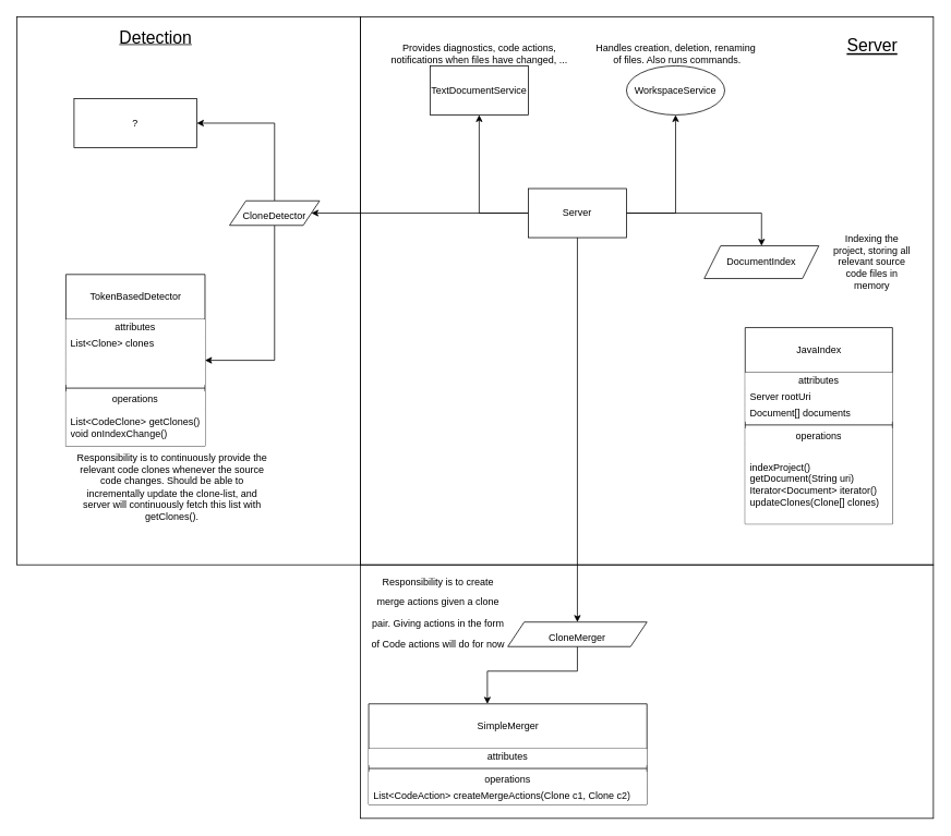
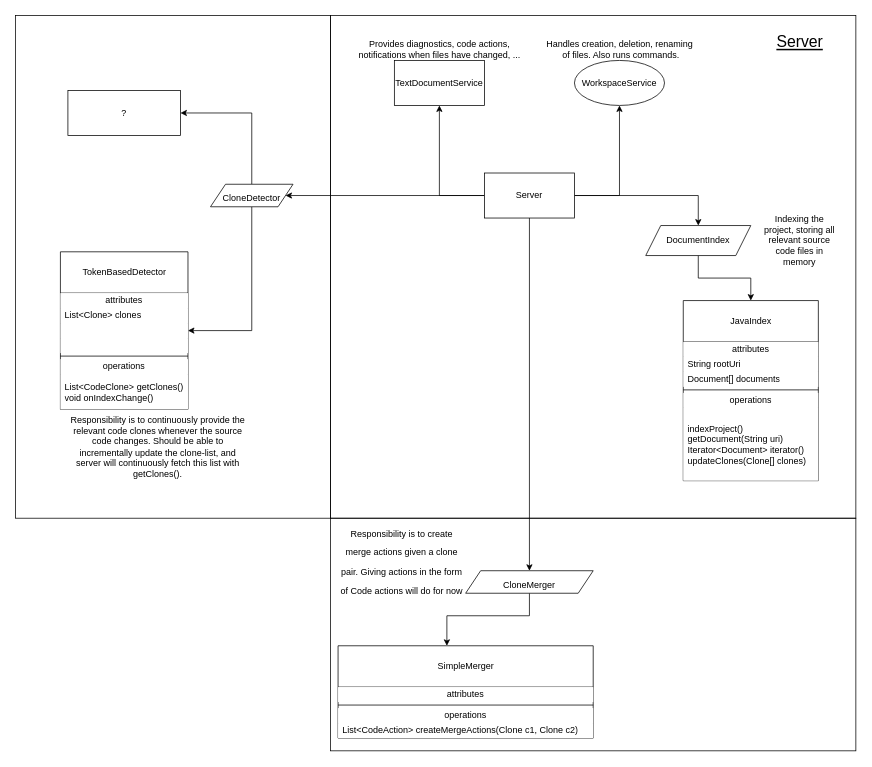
  <mxCell id="0" />
  <mxCell id="1" parent="0" />
  <mxCell id="2" value="" style="rounded=0;whiteSpace=wrap;html=1;fontSize=21;fillColor=none;" vertex="1" parent="1"><mxGeometry x="440" y="690" width="700" height="310" as="geometry" /></mxCell>
  <mxCell id="3" value="" style="rounded=0;whiteSpace=wrap;html=1;fillColor=none;" vertex="1" parent="1"><mxGeometry x="440" y="20" width="700" height="670" as="geometry" /></mxCell>
  <mxCell id="4" value="" style="rounded=0;whiteSpace=wrap;html=1;fontSize=21;fillColor=none;" vertex="1" parent="1"><mxGeometry x="20" y="20" width="420" height="670" as="geometry" /></mxCell>
  <mxCell id="5" style="edgeStyle=orthogonalEdgeStyle;rounded=0;orthogonalLoop=1;jettySize=auto;html=1;exitX=0;exitY=0.5;exitDx=0;exitDy=0;" edge="1" parent="1" source="10" target="11"><mxGeometry relative="1" as="geometry" /></mxCell>
  <mxCell id="6" style="edgeStyle=orthogonalEdgeStyle;rounded=0;orthogonalLoop=1;jettySize=auto;html=1;exitX=1;exitY=0.5;exitDx=0;exitDy=0;" edge="1" parent="1" source="10" target="12"><mxGeometry relative="1" as="geometry" /></mxCell>
  <mxCell id="7" style="edgeStyle=orthogonalEdgeStyle;rounded=0;orthogonalLoop=1;jettySize=auto;html=1;exitX=1;exitY=0.5;exitDx=0;exitDy=0;" edge="1" parent="1" source="10" target="16"><mxGeometry relative="1" as="geometry" /></mxCell>
  <mxCell id="8" style="edgeStyle=orthogonalEdgeStyle;rounded=0;orthogonalLoop=1;jettySize=auto;html=1;exitX=0;exitY=0.5;exitDx=0;exitDy=0;entryX=1;entryY=0.5;entryDx=0;entryDy=0;fontSize=12;" edge="1" parent="1" source="10" target="28"><mxGeometry relative="1" as="geometry" /></mxCell>
  <mxCell id="9" style="edgeStyle=orthogonalEdgeStyle;rounded=0;orthogonalLoop=1;jettySize=auto;html=1;exitX=0.5;exitY=1;exitDx=0;exitDy=0;entryX=0.5;entryY=0;entryDx=0;entryDy=0;fontSize=21;" edge="1" parent="1" source="10" target="41"><mxGeometry relative="1" as="geometry" /></mxCell>
  <mxCell id="10" value="Server" style="rounded=0;whiteSpace=wrap;html=1;" vertex="1" parent="1"><mxGeometry x="645" y="230" width="120" height="60" as="geometry" /></mxCell>
  <mxCell id="11" value="TextDocumentService" style="rounded=0;whiteSpace=wrap;html=1;" vertex="1" parent="1"><mxGeometry x="525" y="80" width="120" height="60" as="geometry" /></mxCell>
  <mxCell id="12" value="&lt;div&gt;WorkspaceService&lt;/div&gt;" style="ellipse;whiteSpace=wrap;html=1;" vertex="1" parent="1"><mxGeometry x="765" y="80" width="120" height="60" as="geometry" /></mxCell>
  <mxCell id="13" value="&lt;div&gt;Handles creation, deletion, renaming&lt;/div&gt;&lt;div&gt;&amp;nbsp;of files. Also runs commands.&lt;/div&gt;" style="text;html=1;align=center;verticalAlign=middle;resizable=0;points=[];autosize=1;strokeColor=none;fillColor=none;" vertex="1" parent="1"><mxGeometry x="720" y="50" width="210" height="30" as="geometry" /></mxCell>
  <mxCell id="14" value="&lt;div&gt;Provides diagnostics, code actions, &lt;br&gt;&lt;/div&gt;&lt;div&gt;notifications when files have changed, ...&lt;/div&gt;" style="text;html=1;align=center;verticalAlign=middle;resizable=0;points=[];autosize=1;strokeColor=none;fillColor=none;" vertex="1" parent="1"><mxGeometry x="470" y="50" width="230" height="30" as="geometry" /></mxCell>
+ <mxCell id="15" style="edgeStyle=orthogonalEdgeStyle;rounded=0;orthogonalLoop=1;jettySize=auto;html=1;exitX=0.5;exitY=1;exitDx=0;exitDy=0;entryX=0.5;entryY=0;entryDx=0;entryDy=0;" edge="1" parent="1" source="16" target="18"><mxGeometry relative="1" as="geometry" /></mxCell>
  <mxCell id="16" value="DocumentIndex" style="shape=parallelogram;perimeter=parallelogramPerimeter;whiteSpace=wrap;html=1;fixedSize=1;" vertex="1" parent="1"><mxGeometry x="860" y="300" width="140" height="40" as="geometry" /></mxCell>
  <mxCell id="17" value="Indexing the project, storing all relevant source code files in memory" style="text;html=1;strokeColor=none;fillColor=none;align=center;verticalAlign=middle;whiteSpace=wrap;rounded=0;" vertex="1" parent="1"><mxGeometry x="1010" y="305" width="110" height="30" as="geometry" /></mxCell>
  <mxCell id="18" value="&lt;br&gt;JavaIndex" style="swimlane;fontStyle=0;align=center;verticalAlign=top;childLayout=stackLayout;horizontal=1;startSize=55;horizontalStack=0;resizeParent=1;resizeParentMax=0;resizeLast=0;collapsible=0;marginBottom=0;html=1;fillColor=default;" vertex="1" parent="1"><mxGeometry x="910" y="400" width="180" height="240" as="geometry" /></mxCell>
  <mxCell id="19" value="attributes" style="text;html=1;strokeColor=none;fillColor=default;align=center;verticalAlign=middle;spacingLeft=4;spacingRight=4;overflow=hidden;rotatable=0;points=[[0,0.5],[1,0.5]];portConstraint=eastwest;" vertex="1" parent="18"><mxGeometry y="55" width="180" height="20" as="geometry" /></mxCell>
- <mxCell id="20" value="Server rootUri" style="text;html=1;strokeColor=none;fillColor=default;align=left;verticalAlign=middle;spacingLeft=4;spacingRight=4;overflow=hidden;rotatable=0;points=[[0,0.5],[1,0.5]];portConstraint=eastwest;" vertex="1" parent="18"><mxGeometry y="75" width="180" height="20" as="geometry" /></mxCell>
+ <mxCell id="20" value="String rootUri" style="text;html=1;strokeColor=none;fillColor=default;align=left;verticalAlign=middle;spacingLeft=4;spacingRight=4;overflow=hidden;rotatable=0;points=[[0,0.5],[1,0.5]];portConstraint=eastwest;" vertex="1" parent="18"><mxGeometry y="75" width="180" height="20" as="geometry" /></mxCell>
  <mxCell id="21" value="Document[] documents" style="text;html=1;strokeColor=none;fillColor=default;align=left;verticalAlign=middle;spacingLeft=4;spacingRight=4;overflow=hidden;rotatable=0;points=[[0,0.5],[1,0.5]];portConstraint=eastwest;" vertex="1" parent="18"><mxGeometry y="95" width="180" height="20" as="geometry" /></mxCell>
  <mxCell id="22" value="" style="line;strokeWidth=1;fillColor=default;align=left;verticalAlign=middle;spacingTop=-1;spacingLeft=3;spacingRight=3;rotatable=0;labelPosition=right;points=[];portConstraint=eastwest;" vertex="1" parent="18"><mxGeometry y="115" width="180" height="8" as="geometry" /></mxCell>
  <mxCell id="23" value="operations" style="text;html=1;strokeColor=none;fillColor=default;align=center;verticalAlign=middle;spacingLeft=4;spacingRight=4;overflow=hidden;rotatable=0;points=[[0,0.5],[1,0.5]];portConstraint=eastwest;" vertex="1" parent="18"><mxGeometry y="123" width="180" height="20" as="geometry" /></mxCell>
  <mxCell id="24" value="&lt;div&gt;indexProject()&lt;/div&gt;&lt;div&gt;getDocument(String uri)&lt;br&gt;&lt;/div&gt;&lt;div&gt;Iterator&amp;lt;Document&amp;gt; iterator()&lt;/div&gt;&lt;div&gt;updateClones(Clone[] clones)&lt;br&gt;&lt;/div&gt;" style="text;html=1;strokeColor=none;fillColor=default;align=left;verticalAlign=middle;spacingLeft=4;spacingRight=4;overflow=hidden;rotatable=0;points=[[0,0.5],[1,0.5]];portConstraint=eastwest;" vertex="1" parent="18"><mxGeometry y="143" width="180" height="97" as="geometry" /></mxCell>
  <mxCell id="25" value="Server" style="text;html=1;strokeColor=none;fillColor=none;align=center;verticalAlign=middle;whiteSpace=wrap;rounded=0;fontSize=21;fontStyle=4" vertex="1" parent="1"><mxGeometry x="1033.5" y="40" width="63" height="30" as="geometry" /></mxCell>
  <mxCell id="26" style="edgeStyle=orthogonalEdgeStyle;rounded=0;orthogonalLoop=1;jettySize=auto;html=1;exitX=0.5;exitY=1;exitDx=0;exitDy=0;entryX=1;entryY=0.5;entryDx=0;entryDy=0;fontSize=12;" edge="1" parent="1" source="28" target="32"><mxGeometry relative="1" as="geometry" /></mxCell>
  <mxCell id="27" style="edgeStyle=orthogonalEdgeStyle;rounded=0;orthogonalLoop=1;jettySize=auto;html=1;exitX=0.5;exitY=0;exitDx=0;exitDy=0;entryX=1;entryY=0.5;entryDx=0;entryDy=0;fontSize=12;" edge="1" parent="1" source="28" target="37"><mxGeometry relative="1" as="geometry" /></mxCell>
  <mxCell id="28" value="&lt;font style=&quot;font-size: 12px&quot;&gt;CloneDetector&lt;br&gt;&lt;/font&gt;" style="shape=parallelogram;perimeter=parallelogramPerimeter;whiteSpace=wrap;html=1;fixedSize=1;fontSize=21;fillColor=default;" vertex="1" parent="1"><mxGeometry x="280" y="245" width="110" height="30" as="geometry" /></mxCell>
  <mxCell id="29" value="&lt;div&gt;&lt;br&gt;&lt;/div&gt;&lt;div&gt;TokenBasedDetector&lt;/div&gt;" style="swimlane;fontStyle=0;align=center;verticalAlign=top;childLayout=stackLayout;horizontal=1;startSize=55;horizontalStack=0;resizeParent=1;resizeParentMax=0;resizeLast=0;collapsible=0;marginBottom=0;html=1;fontSize=12;fillColor=default;" vertex="1" parent="1"><mxGeometry x="80" y="335" width="170" height="210" as="geometry" /></mxCell>
  <mxCell id="30" value="attributes" style="text;html=1;strokeColor=none;fillColor=default;align=center;verticalAlign=middle;spacingLeft=4;spacingRight=4;overflow=hidden;rotatable=0;points=[[0,0.5],[1,0.5]];portConstraint=eastwest;fontSize=12;" vertex="1" parent="29"><mxGeometry y="55" width="170" height="20" as="geometry" /></mxCell>
  <mxCell id="31" value="List&amp;lt;Clone&amp;gt; clones" style="text;html=1;strokeColor=none;fillColor=default;align=left;verticalAlign=middle;spacingLeft=4;spacingRight=4;overflow=hidden;rotatable=0;points=[[0,0.5],[1,0.5]];portConstraint=eastwest;fontSize=12;" vertex="1" parent="29"><mxGeometry y="75" width="170" height="20" as="geometry" /></mxCell>
  <mxCell id="32" value="" style="text;html=1;strokeColor=none;fillColor=default;align=left;verticalAlign=middle;spacingLeft=4;spacingRight=4;overflow=hidden;rotatable=0;points=[[0,0.5],[1,0.5]];portConstraint=eastwest;fontColor=#808080;fontSize=12;" vertex="1" parent="29"><mxGeometry y="95" width="170" height="20" as="geometry" /></mxCell>
  <mxCell id="33" value="" style="text;html=1;strokeColor=none;fillColor=default;align=left;verticalAlign=middle;spacingLeft=4;spacingRight=4;overflow=hidden;rotatable=0;points=[[0,0.5],[1,0.5]];portConstraint=eastwest;fontSize=12;" vertex="1" parent="29"><mxGeometry y="115" width="170" height="20" as="geometry" /></mxCell>
  <mxCell id="34" value="" style="line;strokeWidth=1;fillColor=default;align=left;verticalAlign=middle;spacingTop=-1;spacingLeft=3;spacingRight=3;rotatable=0;labelPosition=right;points=[];portConstraint=eastwest;fontSize=12;" vertex="1" parent="29"><mxGeometry y="135" width="170" height="8" as="geometry" /></mxCell>
  <mxCell id="35" value="operations" style="text;html=1;strokeColor=none;fillColor=default;align=center;verticalAlign=middle;spacingLeft=4;spacingRight=4;overflow=hidden;rotatable=0;points=[[0,0.5],[1,0.5]];portConstraint=eastwest;fontSize=12;" vertex="1" parent="29"><mxGeometry y="143" width="170" height="20" as="geometry" /></mxCell>
  <mxCell id="36" value="&lt;div&gt;List&amp;lt;CodeClone&amp;gt; getClones()&lt;/div&gt;&lt;div&gt;void onIndexChange()&lt;br&gt;&lt;/div&gt;" style="text;html=1;strokeColor=none;fillColor=default;align=left;verticalAlign=middle;spacingLeft=4;spacingRight=4;overflow=hidden;rotatable=0;points=[[0,0.5],[1,0.5]];portConstraint=eastwest;fontSize=12;" vertex="1" parent="29"><mxGeometry y="163" width="170" height="47" as="geometry" /></mxCell>
  <mxCell id="37" value="?" style="rounded=0;whiteSpace=wrap;html=1;fontSize=12;fillColor=default;" vertex="1" parent="1"><mxGeometry x="90" y="120" width="150" height="60" as="geometry" /></mxCell>
  <mxCell id="38" value="Responsibility is to continuously provide the relevant code clones whenever the source code changes. Should be able to incrementally update the clone-list, and server will continuously fetch this list with getClones()." style="text;html=1;strokeColor=none;fillColor=none;align=center;verticalAlign=middle;whiteSpace=wrap;rounded=0;fontSize=12;" vertex="1" parent="1"><mxGeometry x="90" y="580" width="240" height="30" as="geometry" /></mxCell>
- <mxCell id="39" value="&lt;u&gt;&lt;font style=&quot;font-size: 21px&quot;&gt;Detection&lt;/font&gt;&lt;/u&gt;" style="text;html=1;strokeColor=none;fillColor=none;align=center;verticalAlign=middle;whiteSpace=wrap;rounded=0;fontSize=12;" vertex="1" parent="1"><mxGeometry x="130" y="30" width="120" height="30" as="geometry" /></mxCell>
  <mxCell id="40" style="edgeStyle=orthogonalEdgeStyle;rounded=0;orthogonalLoop=1;jettySize=auto;html=1;exitX=0.5;exitY=1;exitDx=0;exitDy=0;fontSize=12;" edge="1" parent="1" source="41" target="42"><mxGeometry relative="1" as="geometry"><Array as="points"><mxPoint x="705" y="820" /><mxPoint x="595" y="820" /></Array></mxGeometry></mxCell>
  <mxCell id="41" value="&lt;font style=&quot;font-size: 12px&quot;&gt;CloneMerger&lt;/font&gt;" style="shape=parallelogram;perimeter=parallelogramPerimeter;whiteSpace=wrap;html=1;fixedSize=1;fontSize=21;fillColor=default;" vertex="1" parent="1"><mxGeometry x="620" y="760" width="170" height="30" as="geometry" /></mxCell>
  <mxCell id="42" value="&lt;div&gt;&lt;br&gt;&lt;/div&gt;&lt;div&gt;SimpleMerger&lt;/div&gt;" style="swimlane;fontStyle=0;align=center;verticalAlign=top;childLayout=stackLayout;horizontal=1;startSize=55;horizontalStack=0;resizeParent=1;resizeParentMax=0;resizeLast=0;collapsible=0;marginBottom=0;html=1;fontSize=12;fillColor=default;" vertex="1" parent="1"><mxGeometry x="450" y="860" width="340" height="123" as="geometry" /></mxCell>
  <mxCell id="43" value="attributes" style="text;html=1;strokeColor=none;fillColor=default;align=center;verticalAlign=middle;spacingLeft=4;spacingRight=4;overflow=hidden;rotatable=0;points=[[0,0.5],[1,0.5]];portConstraint=eastwest;fontSize=12;" vertex="1" parent="42"><mxGeometry y="55" width="340" height="20" as="geometry" /></mxCell>
  <mxCell id="44" value="" style="line;strokeWidth=1;fillColor=default;align=left;verticalAlign=middle;spacingTop=-1;spacingLeft=3;spacingRight=3;rotatable=0;labelPosition=right;points=[];portConstraint=eastwest;fontSize=12;" vertex="1" parent="42"><mxGeometry y="75" width="340" height="8" as="geometry" /></mxCell>
  <mxCell id="45" value="operations" style="text;html=1;strokeColor=none;fillColor=default;align=center;verticalAlign=middle;spacingLeft=4;spacingRight=4;overflow=hidden;rotatable=0;points=[[0,0.5],[1,0.5]];portConstraint=eastwest;fontSize=12;" vertex="1" parent="42"><mxGeometry y="83" width="340" height="20" as="geometry" /></mxCell>
  <mxCell id="46" value="List&amp;lt;CodeAction&amp;gt; createMergeActions(Clone c1, Clone c2)" style="text;html=1;strokeColor=none;fillColor=default;align=left;verticalAlign=middle;spacingLeft=4;spacingRight=4;overflow=hidden;rotatable=0;points=[[0,0.5],[1,0.5]];portConstraint=eastwest;fontSize=12;" vertex="1" parent="42"><mxGeometry y="103" width="340" height="20" as="geometry" /></mxCell>
  <mxCell id="47" value="&lt;font style=&quot;font-size: 12px&quot;&gt;Responsibility is to create merge actions given a clone pair. Giving actions in the form of Code actions will do for now&lt;br&gt;&lt;/font&gt;" style="text;html=1;strokeColor=none;fillColor=none;align=center;verticalAlign=middle;whiteSpace=wrap;rounded=0;fontSize=21;" vertex="1" parent="1"><mxGeometry x="450" y="730" width="170" height="30" as="geometry" /></mxCell>
